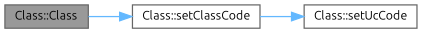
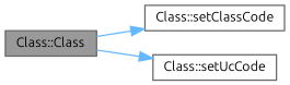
  digraph {
    fontname=Ubuntu
    rankdir=LR
    node [color=grey40 fillcolor=white fontname=Ubuntu fontsize=10 shape=box style=filled]
    edge [color=steelblue1 fontname=Ubuntu fontsize=10 labelfontname=Helvetica labelfontsize=10 style=solid]
    n1 [color=gray40 fillcolor=grey60 fontcolor=black height=0.2 label="Class::Class" width=0.4]
    n2 [height=0.2 label="Class::setClassCode" width=0.4]
    n3 [height=0.2 label="Class::setUcCode" width=0.4]
    n1 -> n2
-   n2 -> n3
+   n1 -> n3
  }
